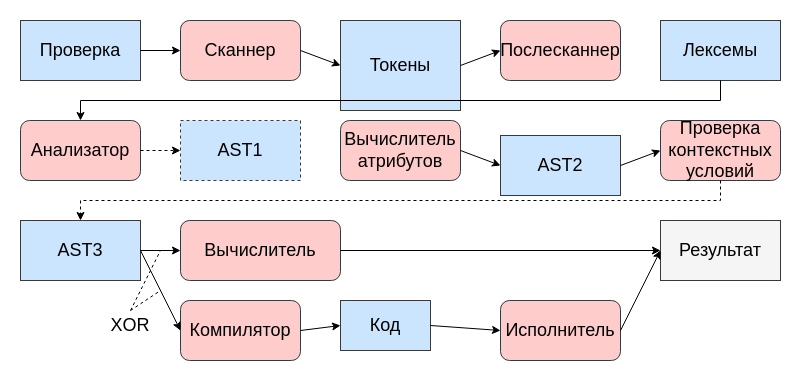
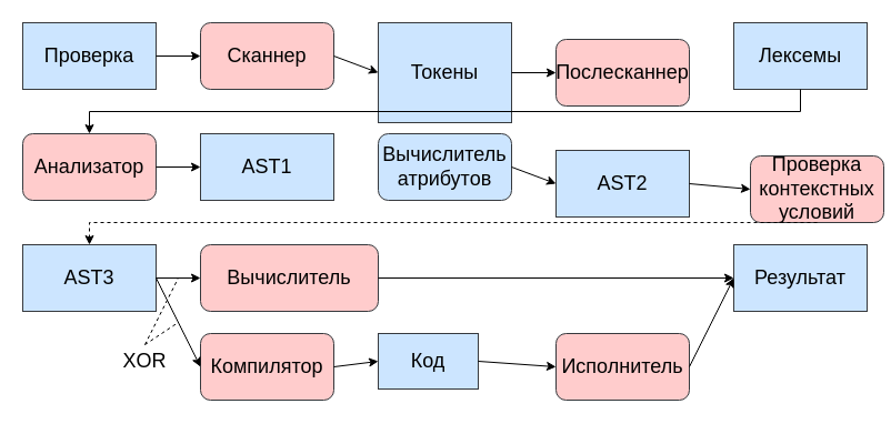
  <mxCell id="0" />
  <mxCell id="1" parent="0" />
  <mxCell id="2" value="Токены" style="rounded=0;whiteSpace=wrap;html=1;fillColor=#cce5ff;strokeColor=#36393d;fontColor=#000000;fontSize=18;fontStyle=0" parent="1" vertex="1"><mxGeometry x="340" y="20" width="120" height="90" as="geometry" /></mxCell>
  <mxCell id="3" value="Сканнер" style="rounded=1;whiteSpace=wrap;html=1;fillColor=#ffcccc;strokeColor=#36393d;fontColor=#000000;fontSize=18;fontStyle=0" parent="1" vertex="1"><mxGeometry x="180" y="20" width="120" height="60" as="geometry" /></mxCell>
  <mxCell id="4" value="" style="endArrow=classic;html=1;rounded=0;exitX=1;exitY=0.5;exitDx=0;exitDy=0;entryX=0;entryY=0.5;entryDx=0;entryDy=0;fontSize=18;fontStyle=0" parent="1" source="3" target="2" edge="1"><mxGeometry width="50" height="50" relative="1" as="geometry"><mxPoint x="530" y="130" as="sourcePoint" /><mxPoint x="580" y="80" as="targetPoint" /></mxGeometry></mxCell>
  <mxCell id="5" value="Проверка" style="rounded=0;whiteSpace=wrap;html=1;fillColor=#cce5ff;strokeColor=#36393d;fontColor=#000000;fontSize=18;fontStyle=0" parent="1" vertex="1"><mxGeometry y="20" width="120" height="60" as="geometry" x="20" /></mxCell>
  <mxCell id="6" value="" style="endArrow=classic;html=1;rounded=0;exitX=1;exitY=0.5;exitDx=0;exitDy=0;fontSize=18;fontStyle=0" parent="1" source="5" edge="1"><mxGeometry width="50" height="50" relative="1" as="geometry"><mxPoint x="310" y="60" as="sourcePoint" /><mxPoint x="180" y="50" as="targetPoint" /></mxGeometry></mxCell>
- <mxCell id="7" value="Послесканнер" style="rounded=1;whiteSpace=wrap;html=1;fillColor=#ffcccc;strokeColor=#36393d;fontColor=#000000;fontSize=18;fontStyle=0" parent="1" vertex="1"><mxGeometry x="500" y="20" width="120" height="60" as="geometry" /></mxCell>
+ <mxCell id="7" value="Послесканнер" style="rounded=1;whiteSpace=wrap;html=1;fillColor=#ffcccc;strokeColor=#36393d;fontColor=#000000;fontSize=18;fontStyle=0" parent="1" vertex="1"><mxGeometry x="500" y="35" width="120" height="60" as="geometry" /></mxCell>
  <mxCell id="8" value="" style="endArrow=classic;html=1;rounded=0;exitX=1;exitY=0.5;exitDx=0;exitDy=0;entryX=0;entryY=0.5;entryDx=0;entryDy=0;fontSize=18;fontStyle=0" parent="1" source="2" target="7" edge="1"><mxGeometry width="50" height="50" relative="1" as="geometry"><mxPoint x="310" y="60" as="sourcePoint" /><mxPoint x="350" y="60" as="targetPoint" /></mxGeometry></mxCell>
  <mxCell id="9" value="Лексемы" style="rounded=0;whiteSpace=wrap;html=1;fillColor=#cce5ff;strokeColor=#36393d;fontColor=#000000;fontSize=18;fontStyle=0" parent="1" vertex="1"><mxGeometry x="660" y="20" width="120" height="60" as="geometry" /></mxCell>
  <mxCell id="10" value="" style="endArrow=classic;html=1;rounded=0;exitX=0.5;exitY=1;exitDx=0;exitDy=0;entryX=0.5;entryY=0;entryDx=0;entryDy=0;fontSize=18;fontStyle=0" parent="1" source="9" target="11" edge="1"><mxGeometry width="50" height="50" relative="1" as="geometry"><mxPoint x="630" y="60" as="sourcePoint" /><mxPoint x="80" y="130" as="targetPoint" /><Array as="points"><mxPoint x="720" y="100" /><mxPoint x="80" y="100" /></Array></mxGeometry></mxCell>
  <mxCell id="11" value="Анализатор" style="rounded=1;whiteSpace=wrap;html=1;fillColor=#ffcccc;strokeColor=#36393d;fontColor=#000000;fontSize=18;fontStyle=0" parent="1" vertex="1"><mxGeometry y="120" width="120" height="60" as="geometry" x="20" /></mxCell>
- <mxCell id="12" value="AST1" style="rounded=0;whiteSpace=wrap;html=1;fillColor=#cce5ff;strokeColor=#36393d;fontColor=#000000;fontSize=18;fontStyle=0;dashed=1;" parent="1" vertex="1"><mxGeometry x="180" y="120" width="120" height="60" as="geometry" /></mxCell>
- <mxCell id="13" value="" style="endArrow=classic;html=1;rounded=0;exitX=1;exitY=0.5;exitDx=0;exitDy=0;entryX=0;entryY=0.5;entryDx=0;entryDy=0;fontSize=18;fontStyle=0;dashed=1;" parent="1" source="11" target="12" edge="1"><mxGeometry width="50" height="50" relative="1" as="geometry"><mxPoint x="150" y="40" as="sourcePoint" /><mxPoint x="190" y="40" as="targetPoint" /></mxGeometry></mxCell>
- <mxCell id="14" value="Вычислитель атрибутов" style="rounded=1;whiteSpace=wrap;html=1;fillColor=#ffcccc;strokeColor=#36393d;fontColor=#000000;fontSize=18;fontStyle=0" parent="1" vertex="1"><mxGeometry x="340" y="120" width="120" height="60" as="geometry" /></mxCell>
+ <mxCell id="12" value="AST1" style="rounded=0;whiteSpace=wrap;html=1;fillColor=#cce5ff;strokeColor=#36393d;fontColor=#000000;fontSize=18;fontStyle=0" parent="1" vertex="1"><mxGeometry x="180" y="120" width="120" height="60" as="geometry" /></mxCell>
+ <mxCell id="13" value="" style="endArrow=classic;html=1;rounded=0;exitX=1;exitY=0.5;exitDx=0;exitDy=0;entryX=0;entryY=0.5;entryDx=0;entryDy=0;fontSize=18;fontStyle=0" parent="1" source="11" target="12" edge="1"><mxGeometry width="50" height="50" relative="1" as="geometry"><mxPoint x="150" y="40" as="sourcePoint" /><mxPoint x="190" y="40" as="targetPoint" /></mxGeometry></mxCell>
+ <mxCell id="14" value="Вычислитель атрибутов" style="rounded=1;whiteSpace=wrap;html=1;fillColor=#cce5ff;strokeColor=#36393d;fontColor=#000000;fontSize=18;fontStyle=0;" parent="1" vertex="1"><mxGeometry x="340" y="120" width="120" height="60" as="geometry" /></mxCell>
  <mxCell id="15" value="AST2" style="rounded=0;whiteSpace=wrap;html=1;fillColor=#cce5ff;strokeColor=#36393d;fontColor=#000000;fontSize=18;fontStyle=0" parent="1" vertex="1"><mxGeometry x="500" y="135" width="120" height="60" as="geometry" /></mxCell>
  <mxCell id="16" value="" style="endArrow=classic;html=1;rounded=0;exitX=1;exitY=0.5;exitDx=0;exitDy=0;entryX=0;entryY=0.5;entryDx=0;entryDy=0;fontSize=18;fontStyle=0" parent="1" source="14" target="15" edge="1"><mxGeometry width="50" height="50" relative="1" as="geometry"><mxPoint x="310" y="160" as="sourcePoint" /><mxPoint x="350" y="160" as="targetPoint" /></mxGeometry></mxCell>
- <mxCell id="17" value="Проверка контекстных условий" style="rounded=1;whiteSpace=wrap;html=1;fillColor=#ffcccc;strokeColor=#36393d;fontColor=#000000;fontSize=18;fontStyle=0" parent="1" vertex="1"><mxGeometry x="660" y="120" width="120" height="60" as="geometry" /></mxCell>
+ <mxCell id="17" value="Проверка контекстных условий" style="rounded=1;whiteSpace=wrap;html=1;fillColor=#ffcccc;strokeColor=#36393d;fontColor=#000000;fontSize=18;fontStyle=0" parent="1" vertex="1"><mxGeometry x="675" y="140" width="120" height="60" as="geometry" /></mxCell>
  <mxCell id="18" value="" style="endArrow=classic;html=1;rounded=0;exitX=1;exitY=0.5;exitDx=0;exitDy=0;entryX=0;entryY=0.5;entryDx=0;entryDy=0;fontSize=18;fontStyle=0" parent="1" source="15" target="17" edge="1"><mxGeometry width="50" height="50" relative="1" as="geometry"><mxPoint x="470" y="160" as="sourcePoint" /><mxPoint x="510" y="160" as="targetPoint" /></mxGeometry></mxCell>
  <mxCell id="19" value="AST3" style="rounded=0;whiteSpace=wrap;html=1;fillColor=#cce5ff;strokeColor=#36393d;fontColor=#000000;fontSize=18;fontStyle=0" parent="1" vertex="1"><mxGeometry y="220" width="120" height="60" as="geometry" x="20" /></mxCell>
  <mxCell id="20" value="" style="endArrow=classic;html=1;rounded=0;exitX=0.5;exitY=1;exitDx=0;exitDy=0;entryX=0.5;entryY=0;entryDx=0;entryDy=0;fontSize=18;fontStyle=0;dashed=1;" parent="1" source="17" target="19" edge="1"><mxGeometry width="50" height="50" relative="1" as="geometry"><mxPoint x="780" y="170" as="sourcePoint" /><mxPoint x="80" y="260" as="targetPoint" /><Array as="points"><mxPoint x="720" y="200" /><mxPoint x="80" y="200" /></Array></mxGeometry></mxCell>
- <mxCell id="21" value="Результат" style="rounded=0;whiteSpace=wrap;html=1;fillColor=#f5f5f5;strokeColor=#36393d;fontColor=#000000;fontSize=18;fontStyle=0;" parent="1" vertex="1"><mxGeometry x="660" y="220" width="120" height="60" as="geometry" /></mxCell>
+ <mxCell id="21" value="Результат" style="rounded=0;whiteSpace=wrap;html=1;fillColor=#cce5ff;strokeColor=#36393d;fontColor=#000000;fontSize=18;fontStyle=0" parent="1" vertex="1"><mxGeometry x="660" y="220" width="120" height="60" as="geometry" /></mxCell>
  <mxCell id="22" value="Вычислитель" style="rounded=1;whiteSpace=wrap;html=1;fillColor=#ffcccc;strokeColor=#36393d;fontColor=#000000;fontSize=18;fontStyle=0" parent="1" vertex="1"><mxGeometry x="180" y="220" width="160" height="60" as="geometry" /></mxCell>
  <mxCell id="23" value="" style="endArrow=classic;html=1;rounded=0;exitX=1;exitY=0.5;exitDx=0;exitDy=0;entryX=0;entryY=0.5;entryDx=0;entryDy=0;fontSize=18;fontStyle=0" parent="1" source="19" target="22" edge="1"><mxGeometry width="50" height="50" relative="1" as="geometry"><mxPoint x="150" y="140" as="sourcePoint" /><mxPoint x="190" y="140" as="targetPoint" /></mxGeometry></mxCell>
  <mxCell id="24" value="Компилятор" style="rounded=1;whiteSpace=wrap;html=1;fillColor=#ffcccc;strokeColor=#36393d;fontColor=#000000;fontSize=18;fontStyle=0" parent="1" vertex="1"><mxGeometry x="180" y="300" width="120" height="60" as="geometry" /></mxCell>
  <mxCell id="25" value="" style="endArrow=classic;html=1;rounded=0;exitX=1;exitY=0.5;exitDx=0;exitDy=0;entryX=0;entryY=0.5;entryDx=0;entryDy=0;fontSize=18;fontStyle=0" parent="1" source="24" target="26" edge="1"><mxGeometry width="50" height="50" relative="1" as="geometry"><mxPoint x="310" y="140" as="sourcePoint" /><mxPoint x="380" y="330" as="targetPoint" /></mxGeometry></mxCell>
  <mxCell id="26" value="Код" style="rounded=0;whiteSpace=wrap;html=1;fillColor=#cce5ff;strokeColor=#36393d;fontColor=#000000;fontSize=18;fontStyle=0" parent="1" vertex="1"><mxGeometry x="340" y="300" width="90" height="50" as="geometry" /></mxCell>
  <mxCell id="27" value="Исполнитель" style="rounded=1;whiteSpace=wrap;html=1;fillColor=#ffcccc;strokeColor=#36393d;fontColor=#000000;fontSize=18;fontStyle=0" parent="1" vertex="1"><mxGeometry x="500" y="300" width="120" height="60" as="geometry" /></mxCell>
  <mxCell id="28" value="" style="endArrow=classic;html=1;rounded=0;exitX=1;exitY=0.5;exitDx=0;exitDy=0;entryX=0;entryY=0.5;entryDx=0;entryDy=0;fontSize=18;fontStyle=0" parent="1" source="19" target="24" edge="1"><mxGeometry width="50" height="50" relative="1" as="geometry"><mxPoint x="150" y="260" as="sourcePoint" /><mxPoint x="190" y="260" as="targetPoint" /></mxGeometry></mxCell>
  <mxCell id="29" value="" style="endArrow=classic;html=1;rounded=0;exitX=1;exitY=0.5;exitDx=0;exitDy=0;entryX=0;entryY=0.5;entryDx=0;entryDy=0;fontSize=18;fontStyle=0" parent="1" source="22" target="21" edge="1"><mxGeometry width="50" height="50" relative="1" as="geometry"><mxPoint x="310" y="340" as="sourcePoint" /><mxPoint x="350" y="340" as="targetPoint" /></mxGeometry></mxCell>
  <mxCell id="30" value="" style="endArrow=classic;html=1;rounded=0;exitX=1;exitY=0.5;exitDx=0;exitDy=0;entryX=0;entryY=0.5;entryDx=0;entryDy=0;fontSize=18;fontStyle=0" parent="1" source="26" target="27" edge="1"><mxGeometry width="50" height="50" relative="1" as="geometry"><mxPoint x="150" y="260" as="sourcePoint" /><mxPoint x="190" y="340" as="targetPoint" /></mxGeometry></mxCell>
  <mxCell id="31" value="" style="endArrow=classic;html=1;rounded=0;exitX=1;exitY=0.5;exitDx=0;exitDy=0;entryX=0;entryY=0.5;entryDx=0;entryDy=0;fontSize=18;fontStyle=0" parent="1" source="27" target="21" edge="1"><mxGeometry width="50" height="50" relative="1" as="geometry"><mxPoint x="470" y="340" as="sourcePoint" /><mxPoint x="510" y="340" as="targetPoint" /></mxGeometry></mxCell>
  <mxCell id="32" value="XOR" style="text;html=1;strokeColor=none;fillColor=none;align=center;verticalAlign=middle;whiteSpace=wrap;rounded=0;fontSize=18;fontStyle=0" parent="1" vertex="1"><mxGeometry x="100" y="310" width="60" height="30" as="geometry" /></mxCell>
  <mxCell id="33" value="" style="endArrow=none;dashed=1;html=1;rounded=0;exitX=0.5;exitY=0;exitDx=0;exitDy=0;fontSize=18;fontStyle=0" parent="1" source="32" edge="1"><mxGeometry width="50" height="50" relative="1" as="geometry"><mxPoint x="460" y="100" as="sourcePoint" /><mxPoint x="160" y="250" as="targetPoint" /></mxGeometry></mxCell>
  <mxCell id="34" value="" style="endArrow=none;dashed=1;html=1;rounded=0;exitX=0.5;exitY=0;exitDx=0;exitDy=0;fontSize=18;fontStyle=0" parent="1" source="32" edge="1"><mxGeometry width="50" height="50" relative="1" as="geometry"><mxPoint x="140" y="320" as="sourcePoint" /><mxPoint x="160" y="290" as="targetPoint" /></mxGeometry></mxCell>
